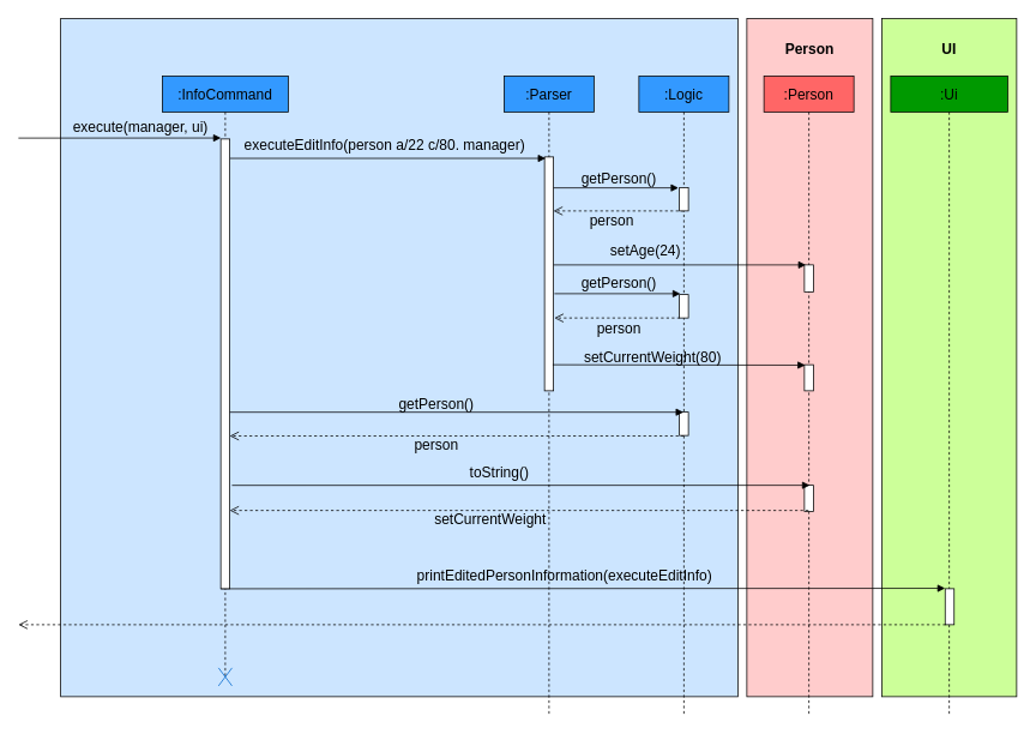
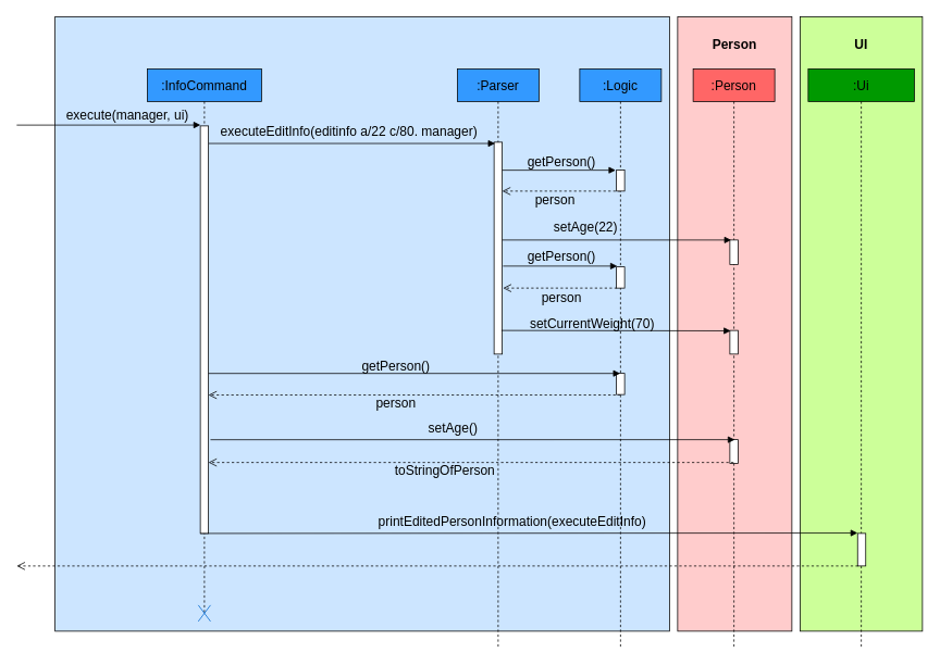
  <mxCell id="0" />
  <mxCell id="1" parent="0" />
  <mxCell id="2" value="" style="rounded=0;whiteSpace=wrap;html=1;fillColor=#CCE5FF;" vertex="1" parent="1"><mxGeometry x="67" y="20" width="753" height="754" as="geometry" /></mxCell>
  <mxCell id="3" value=":InfoCommand" style="shape=umlLifeline;perimeter=lifelinePerimeter;whiteSpace=wrap;html=1;container=1;collapsible=0;recursiveResize=0;outlineConnect=0;fontSize=16;fillColor=#3399FF;" vertex="1" parent="1"><mxGeometry x="180" y="84" width="140" height="670" as="geometry" /></mxCell>
  <mxCell id="4" value="" style="shape=umlDestroy;strokeColor=#0066CC;fillColor=#3399FF;" vertex="1" parent="3"><mxGeometry x="62.5" y="658" width="15" height="20" as="geometry" /></mxCell>
  <mxCell id="5" value="&lt;font style=&quot;font-size: 16px&quot;&gt;:Parser&lt;/font&gt;" style="shape=umlLifeline;perimeter=lifelinePerimeter;whiteSpace=wrap;html=1;container=1;collapsible=0;recursiveResize=0;outlineConnect=0;fillColor=#3399FF;" vertex="1" parent="1"><mxGeometry x="560" y="84" width="100" height="710" as="geometry" /></mxCell>
  <mxCell id="6" value="" style="html=1;points=[];perimeter=orthogonalPerimeter;" vertex="1" parent="5"><mxGeometry x="45" y="90" width="10" height="260" as="geometry" /></mxCell>
  <mxCell id="7" value="" style="html=1;verticalAlign=bottom;endArrow=block;entryX=0.124;entryY=0.006;entryDx=0;entryDy=0;entryPerimeter=0;" edge="1" parent="1" source="35" target="6"><mxGeometry width="80" relative="1" as="geometry"><mxPoint x="660" y="174" as="sourcePoint" /><mxPoint x="600" y="174" as="targetPoint" /><mxPoint as="offset" /></mxGeometry></mxCell>
  <mxCell id="8" value="" style="html=1;verticalAlign=bottom;endArrow=block;entryX=-0.1;entryY=0.014;entryDx=0;entryDy=0;entryPerimeter=0;" edge="1" parent="1" source="6" target="19"><mxGeometry width="80" relative="1" as="geometry"><mxPoint x="820" y="212" as="sourcePoint" /><mxPoint x="1300" y="208" as="targetPoint" /><mxPoint as="offset" /></mxGeometry></mxCell>
  <mxCell id="9" value="" style="html=1;verticalAlign=bottom;endArrow=open;dashed=1;endSize=8;exitX=0.5;exitY=0.923;exitDx=0;exitDy=0;exitPerimeter=0;" edge="1" parent="1"><mxGeometry relative="1" as="geometry"><mxPoint x="760" y="233.998" as="sourcePoint" /><mxPoint x="615" y="233.998" as="targetPoint" /></mxGeometry></mxCell>
  <mxCell id="10" value="" style="html=1;verticalAlign=bottom;endArrow=open;dashed=1;endSize=8;exitX=0.493;exitY=1.02;exitDx=0;exitDy=0;exitPerimeter=0;" edge="1" parent="1" source="21" target="35"><mxGeometry relative="1" as="geometry"><mxPoint x="2010.5" y="484" as="sourcePoint" /><mxPoint x="20" y="484" as="targetPoint" /></mxGeometry></mxCell>
  <mxCell id="11" value="" style="html=1;verticalAlign=bottom;endArrow=block;entryX=0.02;entryY=0.029;entryDx=0;entryDy=0;entryPerimeter=0;" edge="1" parent="1"><mxGeometry x="-0.216" y="15" width="80" relative="1" as="geometry"><mxPoint x="20" y="153" as="sourcePoint" /><mxPoint x="245.2" y="152.93" as="targetPoint" /><mxPoint as="offset" /></mxGeometry></mxCell>
  <mxCell id="12" value="&lt;font style=&quot;font-size: 16px&quot;&gt;person&lt;/font&gt;" style="text;html=1;strokeColor=none;fillColor=none;align=center;verticalAlign=middle;whiteSpace=wrap;rounded=0;" vertex="1" parent="1"><mxGeometry x="660" y="234" width="40" height="20" as="geometry" /></mxCell>
  <mxCell id="13" value="&lt;span style=&quot;font-size: 16px&quot;&gt;&lt;b&gt;UI&lt;/b&gt;&lt;/span&gt;" style="text;html=1;strokeColor=none;fillColor=none;align=center;verticalAlign=middle;whiteSpace=wrap;rounded=0;" vertex="1" parent="1"><mxGeometry x="940" y="44" width="40" height="20" as="geometry" /></mxCell>
  <mxCell id="14" value="&lt;font style=&quot;font-size: 16px&quot;&gt;execute(manager, ui)&lt;/font&gt;" style="text;html=1;strokeColor=none;fillColor=none;align=center;verticalAlign=middle;whiteSpace=wrap;rounded=0;" vertex="1" parent="1"><mxGeometry x="61" y="130" width="190" height="20" as="geometry" /></mxCell>
- <mxCell id="15" value="&lt;font style=&quot;font-size: 16px&quot;&gt;executeEditInfo(person a/22 c/80. manager)&lt;/font&gt;" style="text;html=1;strokeColor=none;fillColor=none;align=center;verticalAlign=middle;whiteSpace=wrap;rounded=0;" vertex="1" parent="1"><mxGeometry x="260" y="150" width="335" height="20" as="geometry" /></mxCell>
+ <mxCell id="15" value="&lt;font style=&quot;font-size: 16px&quot;&gt;executeEditInfo(editinfo a/22 c/80. manager)&lt;/font&gt;" style="text;html=1;strokeColor=none;fillColor=none;align=center;verticalAlign=middle;whiteSpace=wrap;rounded=0;" vertex="1" parent="1"><mxGeometry x="260" y="150" width="335" height="20" as="geometry" /></mxCell>
  <mxCell id="16" value="&lt;font style=&quot;font-size: 16px&quot;&gt;getPerson()&lt;/font&gt;" style="text;html=1;strokeColor=none;fillColor=none;align=center;verticalAlign=middle;whiteSpace=wrap;rounded=0;" vertex="1" parent="1"><mxGeometry x="648" y="188" width="80" height="20" as="geometry" /></mxCell>
  <mxCell id="17" value="&lt;font style=&quot;font-size: 16px&quot;&gt;printEditedPersonInformation(executeEditInfo)&lt;/font&gt;" style="text;html=1;strokeColor=none;fillColor=none;align=center;verticalAlign=middle;whiteSpace=wrap;rounded=0;" vertex="1" parent="1"><mxGeometry x="350" y="624" width="555" height="30" as="geometry" /></mxCell>
  <mxCell id="18" value="&lt;font style=&quot;font-size: 16px&quot;&gt;:Logic&lt;/font&gt;" style="shape=umlLifeline;perimeter=lifelinePerimeter;whiteSpace=wrap;html=1;container=1;collapsible=0;recursiveResize=0;outlineConnect=0;fillColor=#3399FF;" vertex="1" parent="1"><mxGeometry x="710" y="84" width="100" height="710" as="geometry" /></mxCell>
  <mxCell id="19" value="" style="html=1;points=[];perimeter=orthogonalPerimeter;" vertex="1" parent="18"><mxGeometry x="45" y="124" width="10" height="26" as="geometry" /></mxCell>
  <mxCell id="20" value="" style="html=1;points=[];perimeter=orthogonalPerimeter;" vertex="1" parent="18"><mxGeometry x="45" y="243" width="10" height="26" as="geometry" /></mxCell>
  <mxCell id="21" value="" style="html=1;points=[];perimeter=orthogonalPerimeter;" vertex="1" parent="18"><mxGeometry x="45" y="373.67" width="10" height="26" as="geometry" /></mxCell>
- <mxCell id="22" value="&lt;font style=&quot;font-size: 16px&quot;&gt;setAge(24)&lt;/font&gt;" style="text;html=1;strokeColor=none;fillColor=none;align=center;verticalAlign=middle;whiteSpace=wrap;rounded=0;" vertex="1" parent="1"><mxGeometry x="660" y="264" width="115" height="28" as="geometry" /></mxCell>
+ <mxCell id="22" value="&lt;font style=&quot;font-size: 16px&quot;&gt;setAge(22)&lt;/font&gt;" style="text;html=1;strokeColor=none;fillColor=none;align=center;verticalAlign=middle;whiteSpace=wrap;rounded=0;" vertex="1" parent="1"><mxGeometry x="660" y="264" width="115" height="28" as="geometry" /></mxCell>
  <mxCell id="23" value="" style="rounded=0;whiteSpace=wrap;html=1;fillColor=#FFCCCC;" vertex="1" parent="1"><mxGeometry x="830" y="20" width="140" height="754" as="geometry" /></mxCell>
  <mxCell id="24" value="" style="html=1;verticalAlign=bottom;endArrow=block;entryX=0.167;entryY=0;entryDx=0;entryDy=0;entryPerimeter=0;" edge="1" parent="1" target="27"><mxGeometry width="80" relative="1" as="geometry"><mxPoint x="615" y="294" as="sourcePoint" /><mxPoint x="890" y="296" as="targetPoint" /><mxPoint as="offset" /></mxGeometry></mxCell>
  <mxCell id="25" value="&lt;font style=&quot;font-size: 16px&quot;&gt;:Person&lt;/font&gt;" style="shape=umlLifeline;perimeter=lifelinePerimeter;whiteSpace=wrap;html=1;container=1;collapsible=0;recursiveResize=0;outlineConnect=0;fillColor=#FF6666;" vertex="1" parent="1"><mxGeometry x="849" y="84" width="100" height="710" as="geometry" /></mxCell>
  <mxCell id="26" value="" style="html=1;points=[];perimeter=orthogonalPerimeter;" vertex="1" parent="25"><mxGeometry x="45" y="321" width="10" height="29" as="geometry" /></mxCell>
  <mxCell id="27" value="" style="html=1;points=[];perimeter=orthogonalPerimeter;" vertex="1" parent="25"><mxGeometry x="45" y="210" width="10" height="30" as="geometry" /></mxCell>
  <mxCell id="28" value="" style="html=1;points=[];perimeter=orthogonalPerimeter;" vertex="1" parent="25"><mxGeometry x="45" y="455" width="10" height="29" as="geometry" /></mxCell>
  <mxCell id="29" value="" style="html=1;verticalAlign=bottom;endArrow=block;entryX=0.1;entryY=0.017;entryDx=0;entryDy=0;entryPerimeter=0;" edge="1" parent="25" target="26"><mxGeometry width="80" relative="1" as="geometry"><mxPoint x="-235" y="321" as="sourcePoint" /><mxPoint x="31" y="321" as="targetPoint" /><mxPoint as="offset" /></mxGeometry></mxCell>
  <mxCell id="30" value="" style="rounded=0;whiteSpace=wrap;html=1;fillColor=#CCFF99;" vertex="1" parent="1"><mxGeometry x="980" y="20" width="150" height="754" as="geometry" /></mxCell>
  <mxCell id="31" value="&lt;font style=&quot;font-size: 16px&quot;&gt;:Ui&lt;/font&gt;" style="shape=umlLifeline;perimeter=lifelinePerimeter;whiteSpace=wrap;html=1;container=1;collapsible=0;recursiveResize=0;outlineConnect=0;fillColor=#009900;" vertex="1" parent="1"><mxGeometry x="990" y="84" width="130" height="710" as="geometry" /></mxCell>
  <mxCell id="32" value="&lt;font style=&quot;font-size: 16px&quot;&gt;&lt;b&gt;Person&lt;/b&gt;&lt;/font&gt;" style="text;html=1;strokeColor=none;fillColor=none;align=center;verticalAlign=middle;whiteSpace=wrap;rounded=0;" vertex="1" parent="1"><mxGeometry x="880" y="44" width="40" height="20" as="geometry" /></mxCell>
  <mxCell id="33" value="&lt;font style=&quot;font-size: 16px&quot;&gt;&lt;b&gt;UI&lt;/b&gt;&lt;/font&gt;" style="text;html=1;strokeColor=none;fillColor=none;align=center;verticalAlign=middle;whiteSpace=wrap;rounded=0;" vertex="1" parent="1"><mxGeometry x="1035" y="44" width="40" height="20" as="geometry" /></mxCell>
  <mxCell id="34" value="" style="html=1;verticalAlign=bottom;endArrow=block;entryX=-0.003;entryY=-0.012;entryDx=0;entryDy=0;entryPerimeter=0;" edge="1" parent="1" target="36"><mxGeometry width="80" relative="1" as="geometry"><mxPoint x="245" y="654.08" as="sourcePoint" /><mxPoint x="1996.06" y="654" as="targetPoint" /></mxGeometry></mxCell>
  <mxCell id="35" value="" style="html=1;points=[];perimeter=orthogonalPerimeter;" vertex="1" parent="1"><mxGeometry x="245" y="154" width="10" height="500" as="geometry" /></mxCell>
  <mxCell id="36" value="" style="html=1;points=[];perimeter=orthogonalPerimeter;" vertex="1" parent="1"><mxGeometry x="1050.5" y="654" width="10" height="40" as="geometry" /></mxCell>
  <mxCell id="37" value="" style="html=1;verticalAlign=bottom;endArrow=block;" edge="1" parent="1"><mxGeometry width="80" relative="1" as="geometry"><mxPoint x="616" y="326" as="sourcePoint" /><mxPoint x="756" y="326" as="targetPoint" /><mxPoint as="offset" /></mxGeometry></mxCell>
  <mxCell id="38" value="" style="html=1;verticalAlign=bottom;endArrow=open;dashed=1;endSize=8;" edge="1" parent="1"><mxGeometry relative="1" as="geometry"><mxPoint x="755.5" y="353" as="sourcePoint" /><mxPoint x="616" y="353" as="targetPoint" /></mxGeometry></mxCell>
  <mxCell id="39" value="&lt;font style=&quot;font-size: 16px&quot;&gt;getPerson()&lt;/font&gt;" style="text;html=1;strokeColor=none;fillColor=none;align=center;verticalAlign=middle;whiteSpace=wrap;rounded=0;" vertex="1" parent="1"><mxGeometry x="648" y="304" width="80" height="20" as="geometry" /></mxCell>
  <mxCell id="40" value="&lt;font style=&quot;font-size: 16px&quot;&gt;person&lt;/font&gt;" style="text;html=1;strokeColor=none;fillColor=none;align=center;verticalAlign=middle;whiteSpace=wrap;rounded=0;" vertex="1" parent="1"><mxGeometry x="668" y="354" width="40" height="20" as="geometry" /></mxCell>
- <mxCell id="41" value="&lt;font style=&quot;font-size: 16px&quot;&gt;setCurrentWeight(80)&lt;/font&gt;" style="text;html=1;strokeColor=none;fillColor=none;align=center;verticalAlign=middle;whiteSpace=wrap;rounded=0;" vertex="1" parent="1"><mxGeometry x="668" y="383" width="115" height="28" as="geometry" /></mxCell>
+ <mxCell id="41" value="&lt;font style=&quot;font-size: 16px&quot;&gt;setCurrentWeight(70)&lt;/font&gt;" style="text;html=1;strokeColor=none;fillColor=none;align=center;verticalAlign=middle;whiteSpace=wrap;rounded=0;" vertex="1" parent="1"><mxGeometry x="668" y="383" width="115" height="28" as="geometry" /></mxCell>
  <mxCell id="42" value="&lt;span style=&quot;font-size: 16px&quot;&gt;getPerson()&lt;/span&gt;" style="text;html=1;strokeColor=none;fillColor=none;align=center;verticalAlign=middle;whiteSpace=wrap;rounded=0;" vertex="1" parent="1"><mxGeometry x="350" y="437.67" width="270" height="20" as="geometry" /></mxCell>
  <mxCell id="43" value="" style="html=1;verticalAlign=bottom;endArrow=block;" edge="1" parent="1" target="18"><mxGeometry width="80" relative="1" as="geometry"><mxPoint x="255" y="457.75" as="sourcePoint" /><mxPoint x="1850" y="458" as="targetPoint" /></mxGeometry></mxCell>
  <mxCell id="44" value="&lt;font style=&quot;font-size: 16px&quot;&gt;person&lt;/font&gt;" style="text;html=1;strokeColor=none;fillColor=none;align=center;verticalAlign=middle;whiteSpace=wrap;rounded=0;" vertex="1" parent="1"><mxGeometry x="465" y="484" width="40" height="20" as="geometry" /></mxCell>
- <mxCell id="45" value="&lt;font style=&quot;font-size: 16px&quot;&gt;toString()&lt;/font&gt;" style="text;html=1;strokeColor=none;fillColor=none;align=center;verticalAlign=middle;whiteSpace=wrap;rounded=0;" vertex="1" parent="1"><mxGeometry x="420" y="514" width="270" height="20" as="geometry" /></mxCell>
+ <mxCell id="45" value="&lt;font style=&quot;font-size: 16px&quot;&gt;setAge()&lt;/font&gt;" style="text;html=1;strokeColor=none;fillColor=none;align=center;verticalAlign=middle;whiteSpace=wrap;rounded=0;" vertex="1" parent="1"><mxGeometry x="420" y="514" width="270" height="20" as="geometry" /></mxCell>
  <mxCell id="46" value="" style="html=1;verticalAlign=bottom;endArrow=block;" edge="1" parent="1"><mxGeometry width="80" relative="1" as="geometry"><mxPoint x="257.44" y="539.08" as="sourcePoint" /><mxPoint x="900" y="539" as="targetPoint" /></mxGeometry></mxCell>
  <mxCell id="47" value="" style="html=1;verticalAlign=bottom;endArrow=open;dashed=1;endSize=8;" edge="1" parent="1"><mxGeometry relative="1" as="geometry"><mxPoint x="898.5" y="567" as="sourcePoint" /><mxPoint x="255" y="567" as="targetPoint" /></mxGeometry></mxCell>
- <mxCell id="48" value="&lt;font style=&quot;font-size: 16px&quot;&gt;setCurrentWeight&lt;/font&gt;" style="text;html=1;strokeColor=none;fillColor=none;align=center;verticalAlign=middle;whiteSpace=wrap;rounded=0;" vertex="1" parent="1"><mxGeometry x="410" y="567" width="270" height="20" as="geometry" /></mxCell>
+ <mxCell id="48" value="&lt;font style=&quot;font-size: 16px&quot;&gt;toStringOfPerson&lt;/font&gt;" style="text;html=1;strokeColor=none;fillColor=none;align=center;verticalAlign=middle;whiteSpace=wrap;rounded=0;" vertex="1" parent="1"><mxGeometry x="410" y="567" width="270" height="20" as="geometry" /></mxCell>
  <mxCell id="49" value="" style="html=1;verticalAlign=bottom;endArrow=open;dashed=1;endSize=8;" edge="1" parent="1"><mxGeometry relative="1" as="geometry"><mxPoint x="1051" y="694" as="sourcePoint" /><mxPoint x="20" y="694" as="targetPoint" /></mxGeometry></mxCell>
